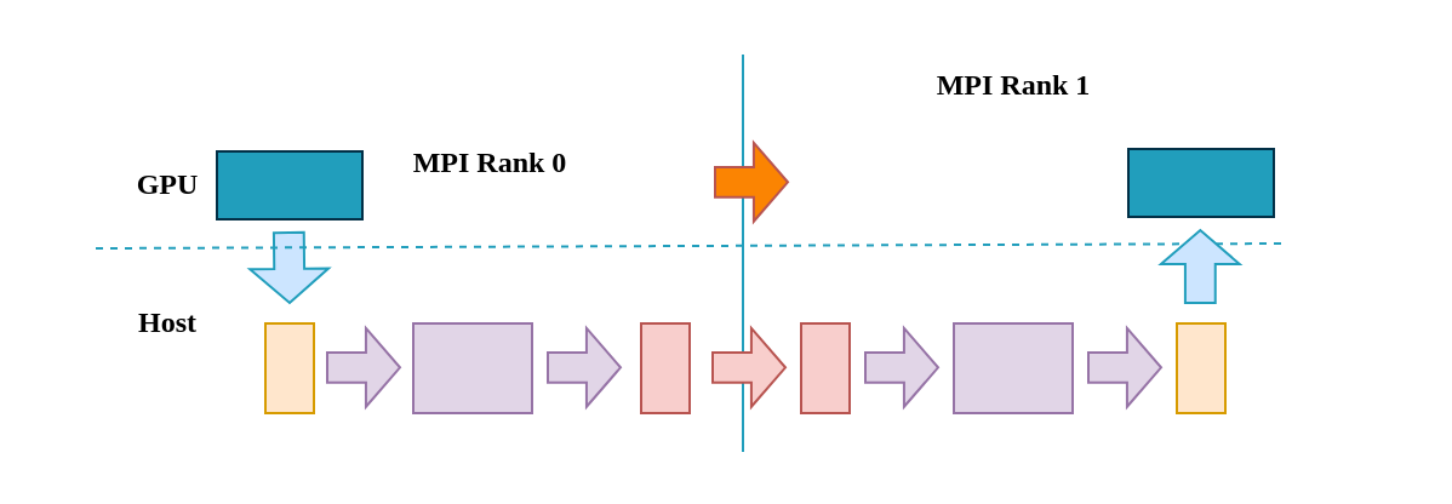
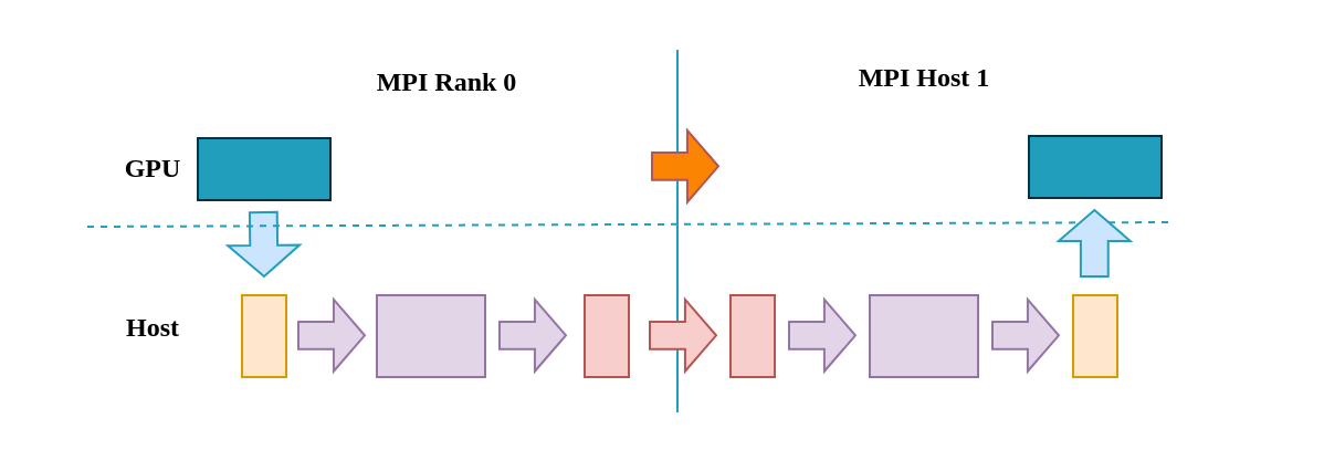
  <mxCell id="0" />
  <mxCell id="1" parent="0" />
  <mxCell id="2" value="" style="rounded=0;whiteSpace=wrap;html=1;strokeColor=none;fillColor=none;" vertex="1" parent="1"><mxGeometry x="20" y="22" width="557" height="164" as="geometry" /></mxCell>
- <mxCell id="3" value="&lt;font face=&quot;Verdana&quot;&gt;&lt;b&gt;MPI Rank 0&lt;/b&gt;&lt;/font&gt;" style="text;html=1;align=center;verticalAlign=middle;whiteSpace=wrap;rounded=0;" vertex="1" parent="1"><mxGeometry x="158" y="52" width="88" height="30" as="geometry" /></mxCell>
- <mxCell id="4" value="&lt;font face=&quot;Verdana&quot;&gt;&lt;b&gt;MPI Rank 1&lt;/b&gt;&lt;/font&gt;" style="text;html=1;align=center;verticalAlign=middle;whiteSpace=wrap;rounded=0;" vertex="1" parent="1"><mxGeometry x="373.5" y="20" width="88" height="30" as="geometry" /></mxCell>
+ <mxCell id="3" value="&lt;font face=&quot;Verdana&quot;&gt;&lt;b&gt;MPI Rank 0&lt;/b&gt;&lt;/font&gt;" style="text;html=1;align=center;verticalAlign=middle;whiteSpace=wrap;rounded=0;" vertex="1" parent="1"><mxGeometry x="158" y="22" width="88" height="30" as="geometry" /></mxCell>
+ <mxCell id="4" value="&lt;font face=&quot;Verdana&quot;&gt;&lt;b&gt;MPI Host 1&lt;/b&gt;&lt;/font&gt;" style="text;html=1;align=center;verticalAlign=middle;whiteSpace=wrap;rounded=0;" vertex="1" parent="1"><mxGeometry x="373.5" y="20" width="88" height="30" as="geometry" /></mxCell>
  <mxCell id="5" value="" style="endArrow=none;html=1;rounded=0;strokeWidth=1;strokeColor=#219EBC;" edge="1" parent="1"><mxGeometry width="50" height="50" relative="1" as="geometry"><mxPoint x="306" y="186" as="sourcePoint" /><mxPoint x="306" y="22" as="targetPoint" /></mxGeometry></mxCell>
  <mxCell id="6" value="" style="rounded=0;whiteSpace=wrap;html=1;fillColor=#219EBC;strokeColor=#023047;" vertex="1" parent="1"><mxGeometry x="89" y="62" width="60" height="28" as="geometry" /></mxCell>
  <mxCell id="7" value="&lt;b&gt;&lt;font face=&quot;Verdana&quot;&gt;GPU&lt;/font&gt;&lt;/b&gt;" style="text;html=1;align=center;verticalAlign=middle;whiteSpace=wrap;rounded=0;" vertex="1" parent="1"><mxGeometry x="39" y="61" width="60" height="30" as="geometry" /></mxCell>
  <mxCell id="8" value="" style="shape=flexArrow;endArrow=classic;html=1;rounded=0;width=12.414;endSize=4.345;endWidth=19.025;strokeColor=#219EBC;fillColor=#CCE5FF;" edge="1" parent="1"><mxGeometry width="50" height="50" relative="1" as="geometry"><mxPoint x="118.66" y="95" as="sourcePoint" /><mxPoint x="119" y="125" as="targetPoint" /></mxGeometry></mxCell>
  <mxCell id="9" value="" style="endArrow=none;dashed=1;html=1;rounded=0;strokeColor=#219EBC;" edge="1" parent="1"><mxGeometry width="50" height="50" relative="1" as="geometry"><mxPoint x="39" y="102" as="sourcePoint" /><mxPoint x="531" y="100" as="targetPoint" /></mxGeometry></mxCell>
- <mxCell id="10" value="&lt;font face=&quot;Verdana&quot;&gt;&lt;b&gt;Host&lt;/b&gt;&lt;/font&gt;" style="text;html=1;align=center;verticalAlign=middle;whiteSpace=wrap;rounded=0;" vertex="1" parent="1"><mxGeometry x="39" y="118" width="60" height="30" as="geometry" /></mxCell>
+ <mxCell id="10" value="&lt;font face=&quot;Verdana&quot;&gt;&lt;b&gt;Host&lt;/b&gt;&lt;/font&gt;" style="text;html=1;align=center;verticalAlign=middle;whiteSpace=wrap;rounded=0;" vertex="1" parent="1"><mxGeometry x="39" y="133" width="60" height="30" as="geometry" /></mxCell>
  <mxCell id="11" value="" style="rounded=0;whiteSpace=wrap;html=1;fillColor=#ffe6cc;strokeColor=#d79b00;" vertex="1" parent="1"><mxGeometry x="109" y="133" width="20" height="37" as="geometry" /></mxCell>
  <mxCell id="12" value="" style="shape=flexArrow;endArrow=classic;html=1;rounded=0;width=12.414;endSize=4.345;endWidth=19.025;strokeColor=#9673a6;fillColor=#e1d5e7;" edge="1" parent="1"><mxGeometry width="50" height="50" relative="1" as="geometry"><mxPoint x="134" y="151.16" as="sourcePoint" /><mxPoint x="165" y="151.16" as="targetPoint" /></mxGeometry></mxCell>
  <mxCell id="13" value="" style="rounded=0;whiteSpace=wrap;html=1;fillColor=#e1d5e7;strokeColor=#9673a6;" vertex="1" parent="1"><mxGeometry x="170" y="133" width="49" height="37" as="geometry" /></mxCell>
  <mxCell id="14" value="" style="shape=flexArrow;endArrow=classic;html=1;rounded=0;width=12.414;endSize=4.345;endWidth=19.025;strokeColor=#9673a6;fillColor=#e1d5e7;" edge="1" parent="1"><mxGeometry width="50" height="50" relative="1" as="geometry"><mxPoint x="225" y="151.16" as="sourcePoint" /><mxPoint x="256" y="151.16" as="targetPoint" /></mxGeometry></mxCell>
  <mxCell id="15" value="" style="rounded=0;whiteSpace=wrap;html=1;fillColor=#f8cecc;strokeColor=#b85450;" vertex="1" parent="1"><mxGeometry x="264" y="133" width="20" height="37" as="geometry" /></mxCell>
  <mxCell id="16" value="" style="shape=flexArrow;endArrow=classic;html=1;rounded=0;width=12.414;endSize=4.345;endWidth=19.025;strokeColor=#b85450;fillColor=#f8cecc;" edge="1" parent="1"><mxGeometry width="50" height="50" relative="1" as="geometry"><mxPoint x="293" y="151.16" as="sourcePoint" /><mxPoint x="324" y="151.16" as="targetPoint" /></mxGeometry></mxCell>
  <mxCell id="17" value="" style="rounded=0;whiteSpace=wrap;html=1;fillColor=#f8cecc;strokeColor=#b85450;" vertex="1" parent="1"><mxGeometry x="330" y="133" width="20" height="37" as="geometry" /></mxCell>
  <mxCell id="18" value="" style="shape=flexArrow;endArrow=classic;html=1;rounded=0;width=12.414;endSize=4.345;endWidth=19.025;strokeColor=#9673a6;fillColor=#e1d5e7;" edge="1" parent="1"><mxGeometry width="50" height="50" relative="1" as="geometry"><mxPoint x="356" y="151.16" as="sourcePoint" /><mxPoint x="387" y="151.16" as="targetPoint" /></mxGeometry></mxCell>
  <mxCell id="19" value="" style="rounded=0;whiteSpace=wrap;html=1;fillColor=#e1d5e7;strokeColor=#9673a6;" vertex="1" parent="1"><mxGeometry x="393" y="133" width="49" height="37" as="geometry" /></mxCell>
  <mxCell id="20" value="" style="shape=flexArrow;endArrow=classic;html=1;rounded=0;width=12.414;endSize=4.345;endWidth=19.025;strokeColor=#9673a6;fillColor=#e1d5e7;" edge="1" parent="1"><mxGeometry width="50" height="50" relative="1" as="geometry"><mxPoint x="448" y="151.16" as="sourcePoint" /><mxPoint x="479" y="151.16" as="targetPoint" /></mxGeometry></mxCell>
  <mxCell id="21" value="" style="rounded=0;whiteSpace=wrap;html=1;fillColor=#ffe6cc;strokeColor=#d79b00;" vertex="1" parent="1"><mxGeometry x="485" y="133" width="20" height="37" as="geometry" /></mxCell>
  <mxCell id="22" value="" style="shape=flexArrow;endArrow=classic;html=1;rounded=0;width=12.414;endSize=4.345;endWidth=19.025;strokeColor=#219EBC;fillColor=#CCE5FF;" edge="1" parent="1"><mxGeometry width="50" height="50" relative="1" as="geometry"><mxPoint x="494.66" y="125" as="sourcePoint" /><mxPoint x="494.66" y="94" as="targetPoint" /></mxGeometry></mxCell>
  <mxCell id="23" value="" style="rounded=0;whiteSpace=wrap;html=1;fillColor=#219EBC;strokeColor=#023047;" vertex="1" parent="1"><mxGeometry x="465" y="61" width="60" height="28" as="geometry" /></mxCell>
  <mxCell id="24" value="" style="shape=flexArrow;endArrow=classic;html=1;rounded=0;width=12.414;endSize=4.345;endWidth=19.025;strokeColor=#b85450;fillColor=#FB8402;" edge="1" parent="1"><mxGeometry width="50" height="50" relative="1" as="geometry"><mxPoint x="294" y="74.66" as="sourcePoint" /><mxPoint x="325" y="74.66" as="targetPoint" /></mxGeometry></mxCell>
